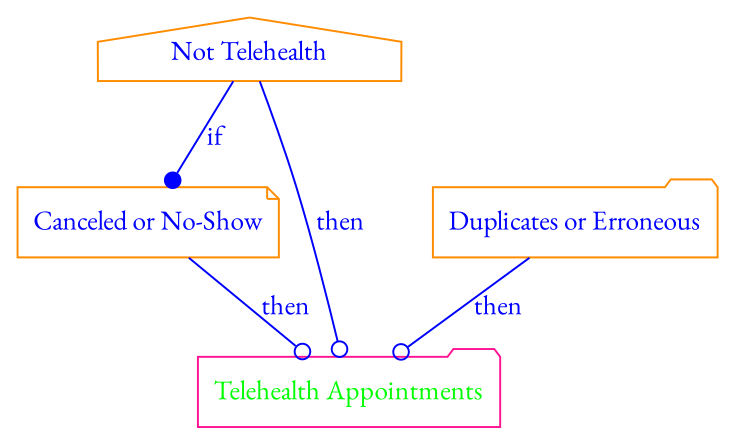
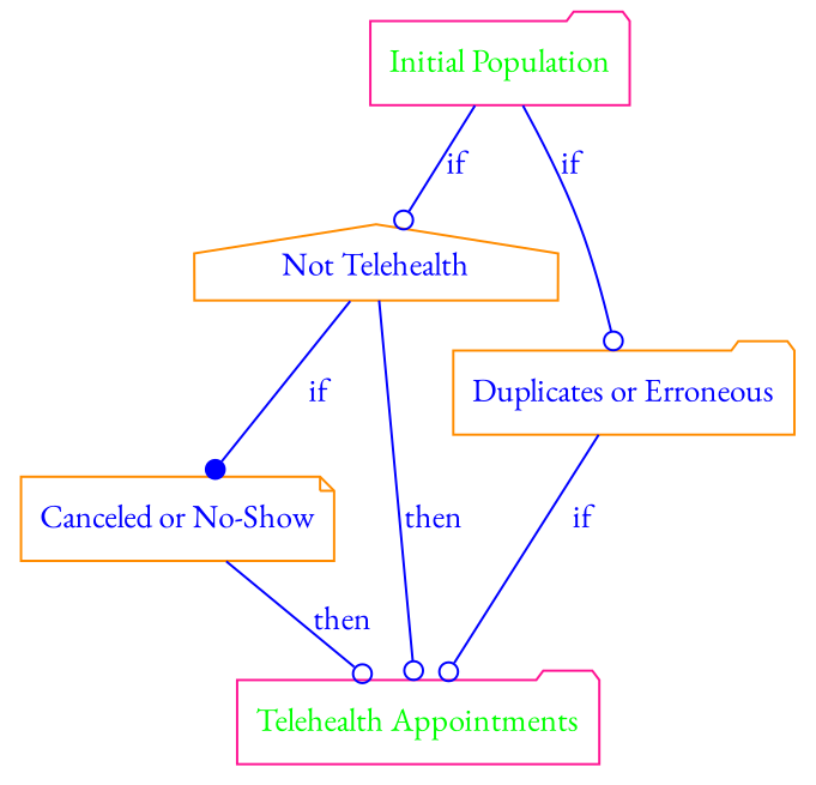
  digraph {
    fontname="EB Garamond"
    rankdir=TB
    node [color=darkorange fontcolor=blue fontname="EB Garamond" shape=folder]
    edge [arrowhead=odot color=blue fontcolor=blue fontname="EB Garamond"]
+   n1 [color=deeppink fontcolor=green label="Initial Population" style=rounded]
    n2 [label="Not Telehealth" shape=house]
    n3 [label="Duplicates or Erroneous"]
    n4 [label="Canceled or No-Show" shape=note]
    n5 [color=deeppink fontcolor=green label="Telehealth Appointments" style=rounded]
+   n1 -> n2 [label=if]
+   n1 -> n3 [label=if]
    n2 -> n4 [arrowhead=dot label=if]
    n2 -> n5 [label=then]
-   n3 -> n5 [label=then]
+   n3 -> n5 [label=if]
    n4 -> n5 [label=then]
  }
